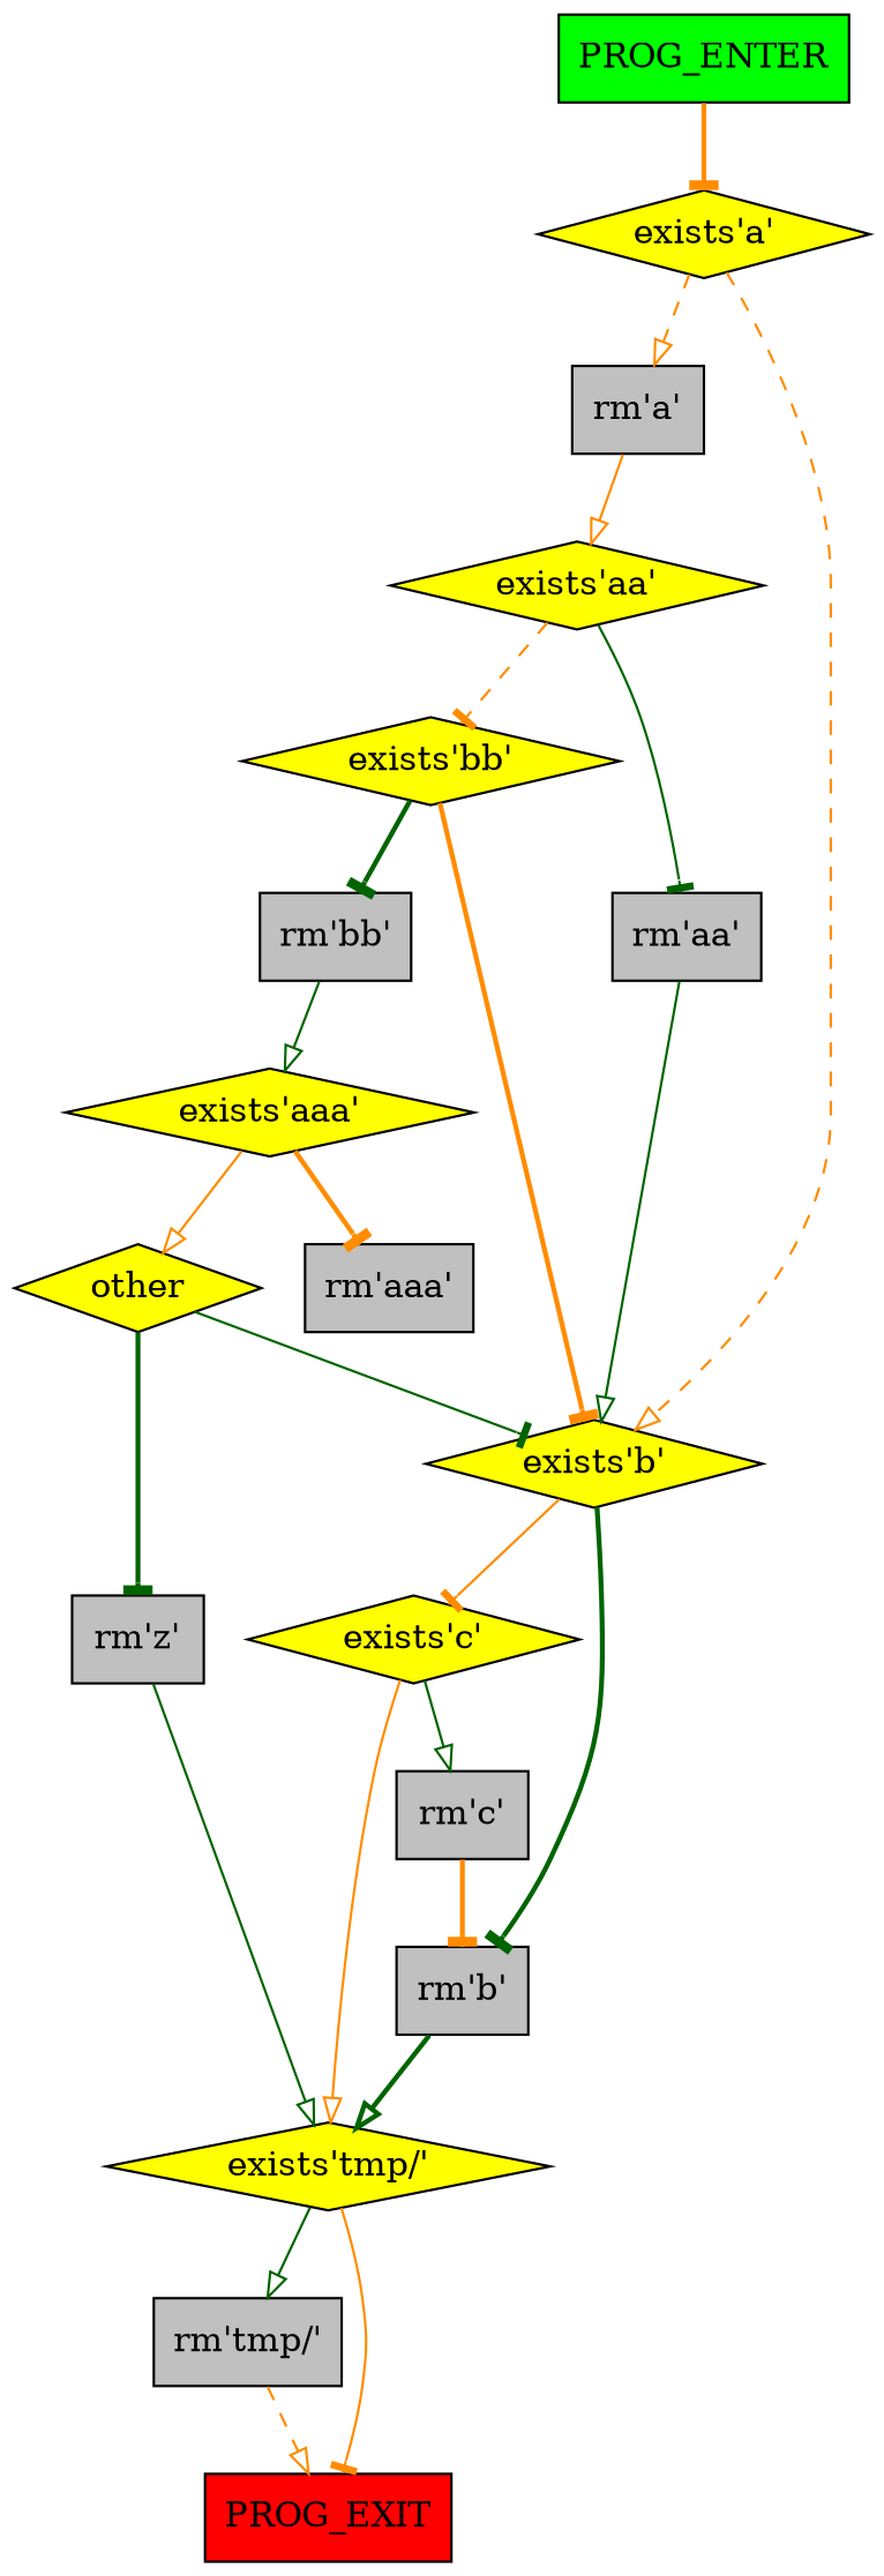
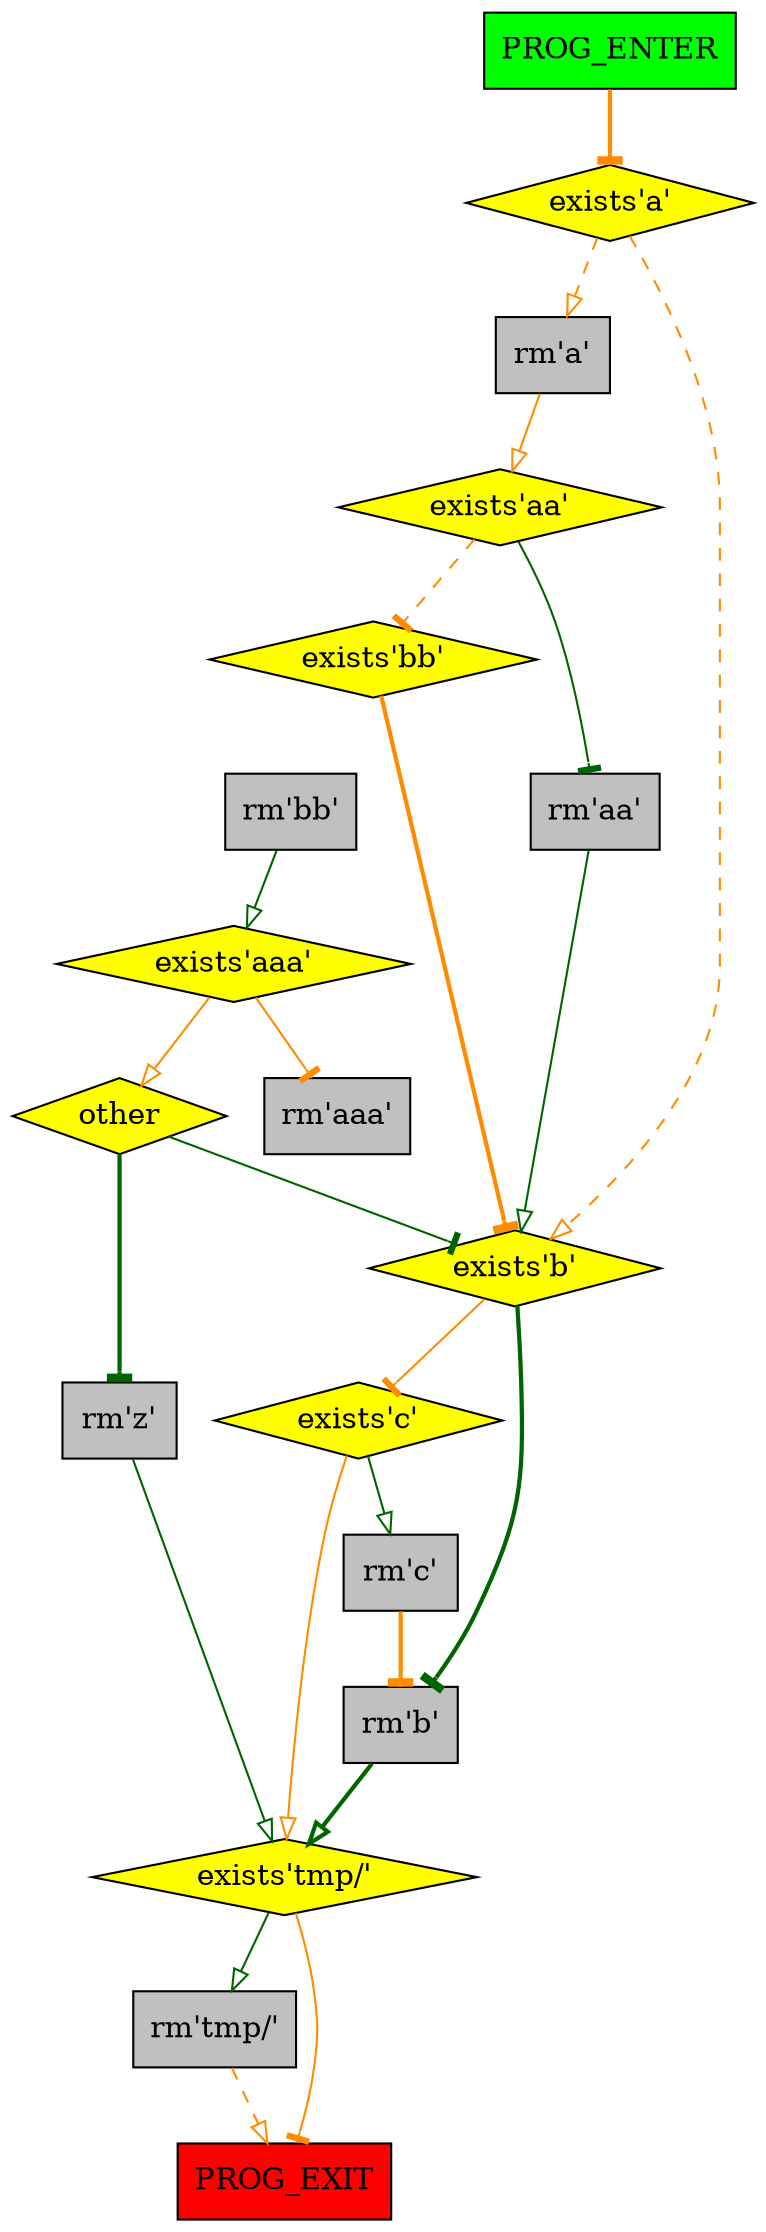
  digraph {
    node [fillcolor=yellow shape=diamond style=filled]
    edge [arrowhead=tee color=darkorange style=solid]
    n1 [fillcolor=green label=PROG_ENTER shape=mbox]
    n2 [label="exists'a'"]
    n3 [fillcolor=gray label="rm'a'" shape=box]
    n4 [label="exists'b'"]
    n5 [label="exists'aa'"]
    n6 [fillcolor=gray label="rm'b'" shape=box]
    n7 [label="exists'c'"]
    n8 [fillcolor=gray label="rm'aa'" shape=box]
    n9 [label="exists'bb'"]
    n10 [fillcolor=gray label="rm'bb'" shape=box]
    n11 [label="exists'tmp/'"]
    n12 [fillcolor=gray label="rm'c'" shape=box]
    n13 [fillcolor=gray label="rm'tmp/'" shape=box]
    n14 [fillcolor=red label=PROG_EXIT shape=mbox]
    n15 [label="exists'aaa'"]
    n16 [fillcolor=gray label="rm'aaa'" shape=box]
    n17 [label=other]
    n18 [fillcolor=gray label="rm'z'" shape=box]
    n1 -> n2 [style=bold]
    n2 -> n3 [arrowhead=onormal style=dashed]
    n2 -> n4 [arrowhead=onormal style=dashed]
    n3 -> n5 [arrowhead=onormal]
    n4 -> n6 [color=darkgreen style=bold]
    n4 -> n7
    n5 -> n8 [color=darkgreen]
    n5 -> n9 [style=dashed]
    n6 -> n11 [arrowhead=onormal color=darkgreen style=bold]
    n7 -> n11 [arrowhead=onormal]
    n7 -> n12 [arrowhead=onormal color=darkgreen]
    n8 -> n4 [arrowhead=onormal color=darkgreen]
    n9 -> n4 [style=bold]
-   n9 -> n10 [color=darkgreen style=bold]
    n10 -> n15 [arrowhead=onormal color=darkgreen]
    n11 -> n13 [arrowhead=onormal color=darkgreen]
    n11 -> n14
    n12 -> n6 [style=bold]
    n13 -> n14 [arrowhead=onormal style=dashed]
-   n15 -> n16 [style=bold]
+   n15 -> n16
    n15 -> n17 [arrowhead=onormal]
    n17 -> n4 [color=darkgreen]
    n17 -> n18 [color=darkgreen style=bold]
    n18 -> n11 [arrowhead=onormal color=darkgreen]
  }
